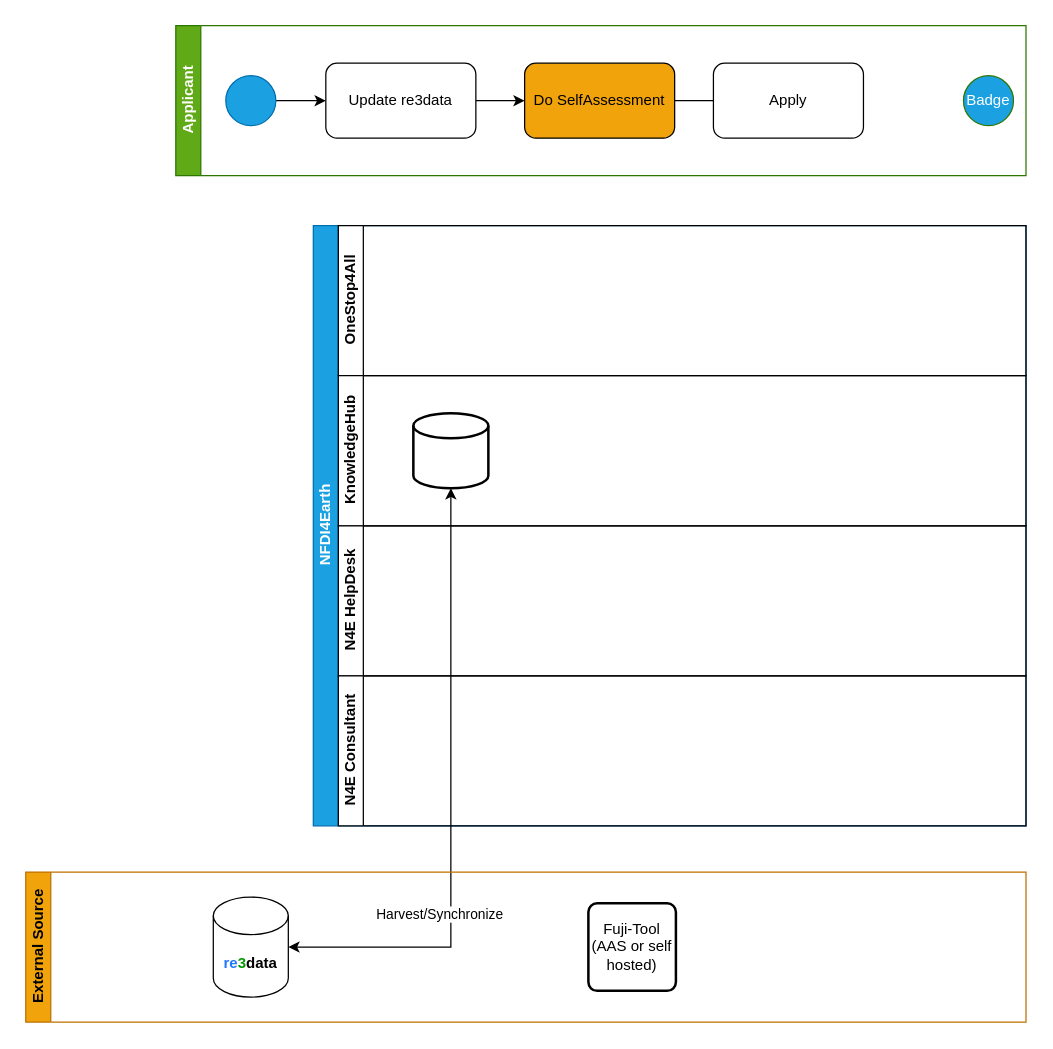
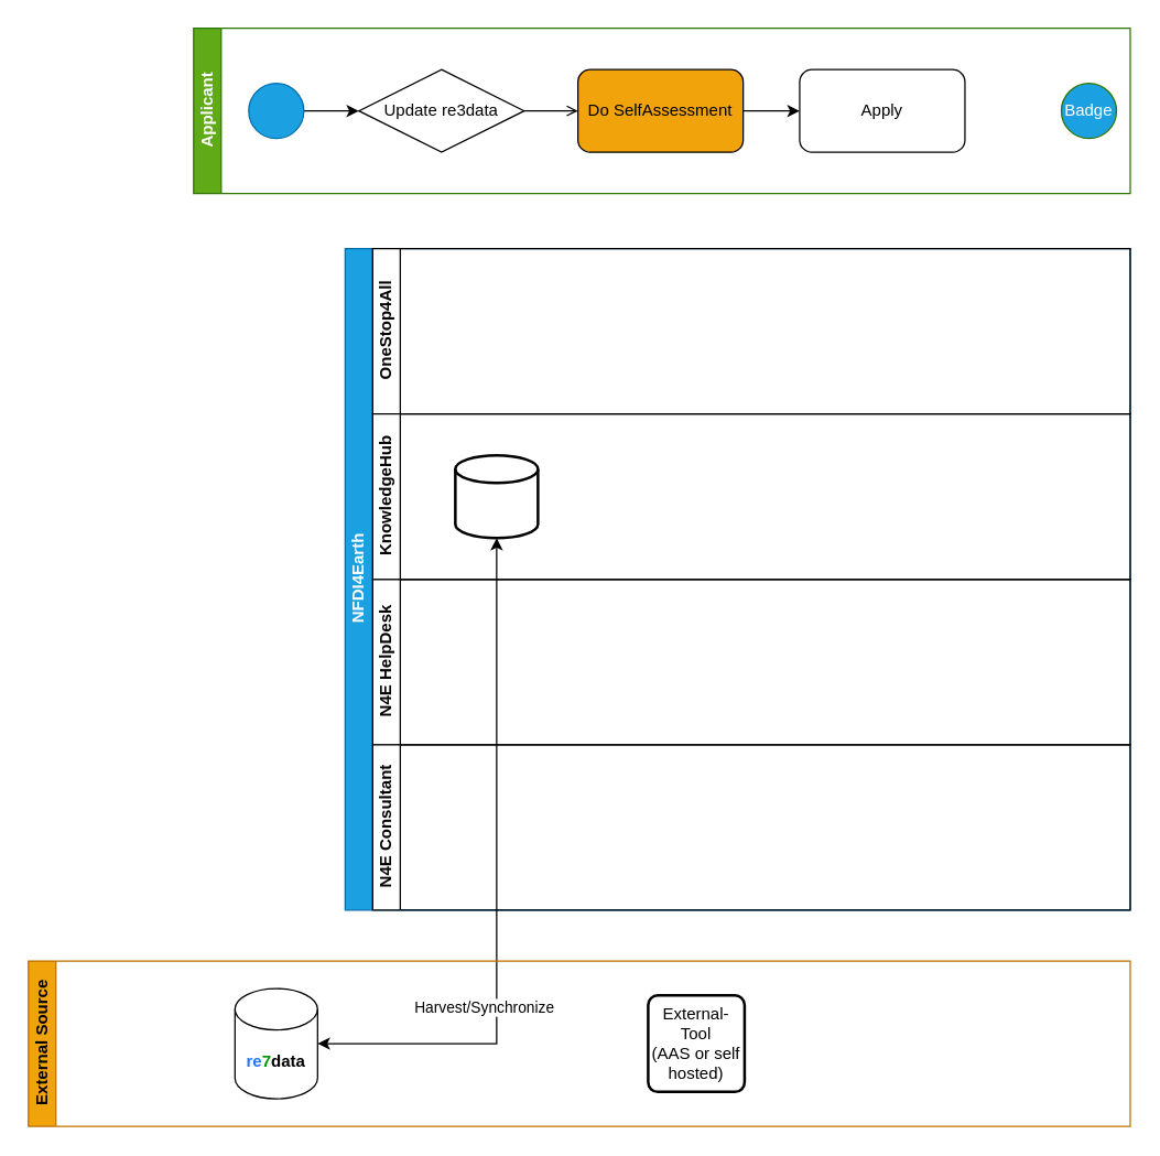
  <mxCell id="0" />
  <mxCell id="1" parent="0" />
  <mxCell id="2" value="NFDI4Earth" style="swimlane;html=1;childLayout=stackLayout;resizeParent=1;resizeParentMax=0;horizontal=0;startSize=20;horizontalStack=0;fillColor=#1ba1e2;fontColor=#ffffff;strokeColor=#006EAF;" parent="1" vertex="1"><mxGeometry x="250" y="180" width="570" height="480" as="geometry" /></mxCell>
  <mxCell id="3" value="OneStop4All" style="swimlane;html=1;startSize=20;horizontal=0;" parent="2" vertex="1"><mxGeometry x="20" width="550" height="120" as="geometry"><mxRectangle x="20" y="120" width="430" height="30" as="alternateBounds" /></mxGeometry></mxCell>
  <mxCell id="4" value="KnowledgeHub" style="swimlane;html=1;startSize=20;horizontal=0;" parent="2" vertex="1"><mxGeometry x="20" y="120" width="550" height="120" as="geometry" /></mxCell>
  <mxCell id="5" value="" style="strokeWidth=2;html=1;shape=mxgraph.flowchart.database;whiteSpace=wrap;" vertex="1" parent="4"><mxGeometry x="60" y="30" width="60" height="60" as="geometry" /></mxCell>
  <mxCell id="6" value="N4E HelpDesk" style="swimlane;html=1;startSize=20;horizontal=0;" vertex="1" parent="2"><mxGeometry x="20" y="240" width="550" height="120" as="geometry" /></mxCell>
  <mxCell id="7" value="N4E Consultant" style="swimlane;html=1;startSize=20;horizontal=0;" vertex="1" parent="2"><mxGeometry x="20" y="360" width="550" height="120" as="geometry" /></mxCell>
  <mxCell id="8" value="Applicant" style="swimlane;html=1;startSize=20;horizontal=0;fillColor=#60a917;fontColor=#ffffff;strokeColor=#2D7600;" parent="1" vertex="1"><mxGeometry x="140" y="20" width="680" height="120" as="geometry" /></mxCell>
  <mxCell id="9" value="" style="edgeStyle=orthogonalEdgeStyle;rounded=0;orthogonalLoop=1;jettySize=auto;html=1;" parent="8" source="10" edge="1"><mxGeometry relative="1" as="geometry"><mxPoint x="120" y="60" as="targetPoint" /></mxGeometry></mxCell>
  <mxCell id="10" value="" style="ellipse;whiteSpace=wrap;html=1;fillColor=#1ba1e2;fontColor=#ffffff;strokeColor=#006EAF;" parent="8" vertex="1"><mxGeometry x="40" y="40" width="40" height="40" as="geometry" /></mxCell>
  <mxCell id="11" value="Badge" style="ellipse;whiteSpace=wrap;html=1;fillColor=#1ba1e2;fontColor=#ffffff;strokeColor=#2D7600;" parent="8" vertex="1"><mxGeometry x="630" y="40" width="40" height="40" as="geometry" /></mxCell>
- <mxCell id="12" value="" style="edgeStyle=orthogonalEdgeStyle;rounded=0;orthogonalLoop=1;jettySize=auto;html=1;" edge="1" parent="8" source="13" target="15"><mxGeometry relative="1" as="geometry" /></mxCell>
- <mxCell id="13" value="Update re3data" style="rounded=1;whiteSpace=wrap;html=1;" vertex="1" parent="8"><mxGeometry x="120" y="30" width="120" height="60" as="geometry" /></mxCell>
+ <mxCell id="12" value="" style="edgeStyle=orthogonalEdgeStyle;rounded=0;orthogonalLoop=1;jettySize=auto;html=1;endArrow=open;" edge="1" parent="8" source="13" target="15"><mxGeometry relative="1" as="geometry" /></mxCell>
+ <mxCell id="13" value="Update re3data" style="rhombus;whiteSpace=wrap;html=1;" vertex="1" parent="8"><mxGeometry x="120" y="30" width="120" height="60" as="geometry" /></mxCell>
  <mxCell id="14" style="edgeStyle=orthogonalEdgeStyle;rounded=0;orthogonalLoop=1;jettySize=auto;html=1;" edge="1" parent="8" source="15"><mxGeometry relative="1" as="geometry"><mxPoint x="440" y="60" as="targetPoint" /></mxGeometry></mxCell>
  <mxCell id="15" value="Do SelfAssessment" style="rounded=1;whiteSpace=wrap;html=1;fillColor=#f0a30a;" vertex="1" parent="8"><mxGeometry x="279" y="30" width="120" height="60" as="geometry" /></mxCell>
- <mxCell id="16" value="Apply" style="rounded=1;whiteSpace=wrap;html=1;" vertex="1" parent="8"><mxGeometry x="430" y="30" width="120" height="60" as="geometry" /></mxCell>
+ <mxCell id="16" value="Apply" style="rounded=1;whiteSpace=wrap;html=1;" vertex="1" parent="8"><mxGeometry x="440" y="30" width="120" height="60" as="geometry" /></mxCell>
  <mxCell id="17" style="edgeStyle=orthogonalEdgeStyle;rounded=0;orthogonalLoop=1;jettySize=auto;html=1;entryX=1;entryY=0.5;entryDx=0;entryDy=0;entryPerimeter=0;startArrow=classic;startFill=1;" edge="1" parent="1" source="5" target="20"><mxGeometry relative="1" as="geometry"><Array as="points"><mxPoint x="360" y="757" /></Array></mxGeometry></mxCell>
  <mxCell id="18" value="Harvest/Synchronize" style="edgeLabel;html=1;align=center;verticalAlign=middle;resizable=0;points=[];" vertex="1" connectable="0" parent="17"><mxGeometry x="-0.509" y="-1" relative="1" as="geometry"><mxPoint x="-9" y="218" as="offset" /></mxGeometry></mxCell>
  <mxCell id="19" value="External Source" style="swimlane;html=1;startSize=20;horizontal=0;fillColor=#f0a30a;fontColor=#000000;strokeColor=#BD7000;" vertex="1" parent="1"><mxGeometry x="20" y="697" width="800" height="120" as="geometry" /></mxCell>
- <mxCell id="20" value="&lt;b&gt;&lt;font color=&quot;#1f78ff&quot;&gt;re&lt;/font&gt;&lt;font color=&quot;#009900&quot;&gt;3&lt;/font&gt;data&lt;/b&gt;" style="shape=cylinder3;whiteSpace=wrap;html=1;boundedLbl=1;backgroundOutline=1;size=15;gradientColor=#009900;fillColor=none;" vertex="1" parent="19"><mxGeometry x="150" y="20" width="60" height="80" as="geometry" /></mxCell>
- <mxCell id="21" value="&lt;div&gt;Fuji-Tool&lt;/div&gt;&lt;div&gt;(AAS or self hosted)&lt;br&gt;&lt;/div&gt;" style="rounded=1;whiteSpace=wrap;html=1;absoluteArcSize=1;arcSize=14;strokeWidth=2;" vertex="1" parent="19"><mxGeometry x="450" y="25" width="70" height="70" as="geometry" /></mxCell>
+ <mxCell id="20" value="&lt;b&gt;&lt;font color=&quot;#1f78ff&quot;&gt;re&lt;/font&gt;&lt;font color=&quot;#009900&quot;&gt;7&lt;/font&gt;data&lt;/b&gt;" style="shape=cylinder3;whiteSpace=wrap;html=1;boundedLbl=1;backgroundOutline=1;size=15;gradientColor=#009900;fillColor=none;" vertex="1" parent="19"><mxGeometry x="150" y="20" width="60" height="80" as="geometry" /></mxCell>
+ <mxCell id="21" value="&lt;div&gt;External-Tool&lt;/div&gt;&lt;div&gt;(AAS or self hosted)&lt;br&gt;&lt;/div&gt;" style="rounded=1;whiteSpace=wrap;html=1;absoluteArcSize=1;arcSize=14;strokeWidth=2;" vertex="1" parent="19"><mxGeometry x="450" y="25" width="70" height="70" as="geometry" /></mxCell>
